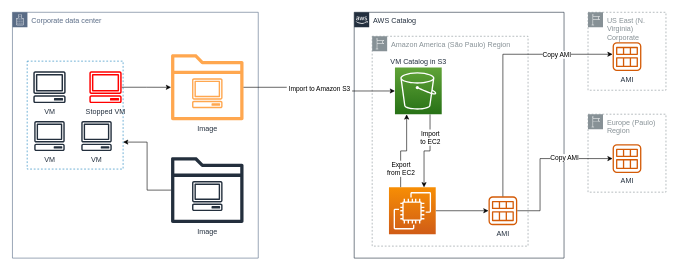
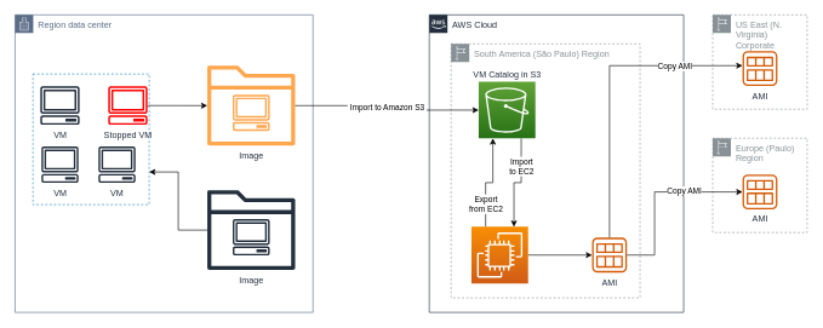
  <mxCell id="0" />
  <mxCell id="1" parent="0" />
  <mxCell id="2" value="Europe (Paulo) Region" style="sketch=0;outlineConnect=0;gradientColor=none;html=1;whiteSpace=wrap;fontSize=12;fontStyle=0;shape=mxgraph.aws4.group;grIcon=mxgraph.aws4.group_region;strokeColor=#879196;fillColor=none;verticalAlign=top;align=left;spacingLeft=30;fontColor=#879196;dashed=1;" vertex="1" parent="1"><mxGeometry x="980" y="190" width="130" height="130" as="geometry" /></mxCell>
  <mxCell id="3" value="US East (N. Virginia) Corporate" style="sketch=0;outlineConnect=0;gradientColor=none;html=1;whiteSpace=wrap;fontSize=12;fontStyle=0;shape=mxgraph.aws4.group;grIcon=mxgraph.aws4.group_region;strokeColor=#879196;fillColor=none;verticalAlign=top;align=left;spacingLeft=30;fontColor=#879196;dashed=1;" vertex="1" parent="1"><mxGeometry x="980" y="20" width="130" height="130" as="geometry" /></mxCell>
- <mxCell id="4" value="Corporate data center" style="points=[[0,0],[0.25,0],[0.5,0],[0.75,0],[1,0],[1,0.25],[1,0.5],[1,0.75],[1,1],[0.75,1],[0.5,1],[0.25,1],[0,1],[0,0.75],[0,0.5],[0,0.25]];outlineConnect=0;gradientColor=none;html=1;whiteSpace=wrap;fontSize=12;fontStyle=0;container=1;pointerEvents=0;collapsible=0;recursiveResize=0;shape=mxgraph.aws4.group;grIcon=mxgraph.aws4.group_corporate_data_center;strokeColor=#5A6C86;fillColor=none;verticalAlign=top;align=left;spacingLeft=30;fontColor=#5A6C86;dashed=0;" vertex="1" parent="1"><mxGeometry x="20" y="20" width="410" height="410" as="geometry" /></mxCell>
+ <mxCell id="4" value="Region data center" style="points=[[0,0],[0.25,0],[0.5,0],[0.75,0],[1,0],[1,0.25],[1,0.5],[1,0.75],[1,1],[0.75,1],[0.5,1],[0.25,1],[0,1],[0,0.75],[0,0.5],[0,0.25]];outlineConnect=0;gradientColor=none;html=1;whiteSpace=wrap;fontSize=12;fontStyle=0;container=1;pointerEvents=0;collapsible=0;recursiveResize=0;shape=mxgraph.aws4.group;grIcon=mxgraph.aws4.group_corporate_data_center;strokeColor=#5A6C86;fillColor=none;verticalAlign=top;align=left;spacingLeft=30;fontColor=#5A6C86;dashed=0;" vertex="1" parent="1"><mxGeometry x="20" y="20" width="410" height="410" as="geometry" /></mxCell>
  <mxCell id="5" value="" style="fillColor=none;strokeColor=#147EBA;dashed=1;verticalAlign=top;fontStyle=0;fontColor=#147EBA;whiteSpace=wrap;html=1;" vertex="1" parent="4"><mxGeometry x="24.57" y="81.5" width="160" height="180" as="geometry" /></mxCell>
  <mxCell id="6" value="VM" style="sketch=0;outlineConnect=0;fontColor=#232F3E;gradientColor=none;fillColor=#232F3D;strokeColor=none;dashed=0;verticalLabelPosition=bottom;verticalAlign=top;align=center;html=1;fontSize=12;fontStyle=0;aspect=fixed;pointerEvents=1;shape=mxgraph.aws4.client;" vertex="1" parent="4"><mxGeometry x="34.57" y="98.5" width="54.39" height="53" as="geometry" /></mxCell>
  <mxCell id="7" value="VM" style="sketch=0;outlineConnect=0;fontColor=#232F3E;gradientColor=none;fillColor=#232F3D;strokeColor=none;dashed=0;verticalLabelPosition=bottom;verticalAlign=top;align=center;html=1;fontSize=12;fontStyle=0;aspect=fixed;pointerEvents=1;shape=mxgraph.aws4.client;" vertex="1" parent="4"><mxGeometry x="36.11" y="181.5" width="51.32" height="50" as="geometry" /></mxCell>
  <mxCell id="8" value="VM" style="sketch=0;outlineConnect=0;fontColor=#232F3E;gradientColor=none;fillColor=#232F3D;strokeColor=none;dashed=0;verticalLabelPosition=bottom;verticalAlign=top;align=center;html=1;fontSize=12;fontStyle=0;aspect=fixed;pointerEvents=1;shape=mxgraph.aws4.client;" vertex="1" parent="4"><mxGeometry x="114.57" y="181.5" width="51.32" height="50" as="geometry" /></mxCell>
  <mxCell id="9" style="edgeStyle=orthogonalEdgeStyle;rounded=0;orthogonalLoop=1;jettySize=auto;html=1;" edge="1" parent="4" source="10" target="14"><mxGeometry relative="1" as="geometry" /></mxCell>
  <mxCell id="10" value="Stopped VM" style="sketch=0;outlineConnect=0;fontColor=#232F3E;gradientColor=none;fillColor=#ff0000;strokeColor=none;dashed=0;verticalLabelPosition=bottom;verticalAlign=top;align=center;html=1;fontSize=12;fontStyle=0;aspect=fixed;pointerEvents=1;shape=mxgraph.aws4.client;" vertex="1" parent="4"><mxGeometry x="128.03" y="98.5" width="54.39" height="53" as="geometry" /></mxCell>
  <mxCell id="11" style="edgeStyle=orthogonalEdgeStyle;rounded=0;orthogonalLoop=1;jettySize=auto;html=1;entryX=1;entryY=0.75;entryDx=0;entryDy=0;" edge="1" parent="4" source="12" target="5"><mxGeometry relative="1" as="geometry" /></mxCell>
  <mxCell id="12" value="Image" style="sketch=0;outlineConnect=0;fontColor=#232F3E;gradientColor=none;fillColor=#232F3D;strokeColor=none;dashed=0;verticalLabelPosition=bottom;verticalAlign=top;align=center;html=1;fontSize=12;fontStyle=0;aspect=fixed;pointerEvents=1;shape=mxgraph.aws4.folder;" vertex="1" parent="4"><mxGeometry x="264.57" y="241.5" width="120.85" height="110" as="geometry" /></mxCell>
  <mxCell id="13" value="" style="sketch=0;outlineConnect=0;fontColor=#232F3E;gradientColor=none;fillColor=#232F3D;strokeColor=none;dashed=0;verticalLabelPosition=bottom;verticalAlign=top;align=center;html=1;fontSize=12;fontStyle=0;aspect=fixed;pointerEvents=1;shape=mxgraph.aws4.client;" vertex="1" parent="4"><mxGeometry x="299.34" y="281.5" width="51.32" height="50" as="geometry" /></mxCell>
  <mxCell id="14" value="Image" style="sketch=0;outlineConnect=0;fontColor=#232F3E;gradientColor=none;fillColor=#FFA74F;strokeColor=none;dashed=0;verticalLabelPosition=bottom;verticalAlign=top;align=center;html=1;fontSize=12;fontStyle=0;aspect=fixed;pointerEvents=1;shape=mxgraph.aws4.folder;" vertex="1" parent="4"><mxGeometry x="264.57" y="70" width="120.85" height="110" as="geometry" /></mxCell>
  <mxCell id="15" value="" style="sketch=0;outlineConnect=0;fontColor=#232F3E;gradientColor=none;fillColor=#FFA74F;strokeColor=none;dashed=0;verticalLabelPosition=bottom;verticalAlign=top;align=center;html=1;fontSize=12;fontStyle=0;aspect=fixed;pointerEvents=1;shape=mxgraph.aws4.client;" vertex="1" parent="4"><mxGeometry x="299.34" y="110" width="51.32" height="50" as="geometry" /></mxCell>
- <mxCell id="16" value="AWS Catalog" style="points=[[0,0],[0.25,0],[0.5,0],[0.75,0],[1,0],[1,0.25],[1,0.5],[1,0.75],[1,1],[0.75,1],[0.5,1],[0.25,1],[0,1],[0,0.75],[0,0.5],[0,0.25]];outlineConnect=0;gradientColor=none;html=1;whiteSpace=wrap;fontSize=12;fontStyle=0;container=1;pointerEvents=0;collapsible=0;recursiveResize=0;shape=mxgraph.aws4.group;grIcon=mxgraph.aws4.group_aws_cloud_alt;strokeColor=#232F3E;fillColor=none;verticalAlign=top;align=left;spacingLeft=30;fontColor=#232F3E;dashed=0;" vertex="1" parent="1"><mxGeometry x="590" y="20" width="350" height="410" as="geometry" /></mxCell>
- <mxCell id="17" value="Amazon America (São Paulo) Region" style="sketch=0;outlineConnect=0;gradientColor=none;html=1;whiteSpace=wrap;fontSize=12;fontStyle=0;shape=mxgraph.aws4.group;grIcon=mxgraph.aws4.group_region;strokeColor=#879196;fillColor=none;verticalAlign=top;align=left;spacingLeft=30;fontColor=#879196;dashed=1;" vertex="1" parent="16"><mxGeometry x="30" y="40" width="260" height="350" as="geometry" /></mxCell>
+ <mxCell id="16" value="AWS Cloud" style="points=[[0,0],[0.25,0],[0.5,0],[0.75,0],[1,0],[1,0.25],[1,0.5],[1,0.75],[1,1],[0.75,1],[0.5,1],[0.25,1],[0,1],[0,0.75],[0,0.5],[0,0.25]];outlineConnect=0;gradientColor=none;html=1;whiteSpace=wrap;fontSize=12;fontStyle=0;container=1;pointerEvents=0;collapsible=0;recursiveResize=0;shape=mxgraph.aws4.group;grIcon=mxgraph.aws4.group_aws_cloud_alt;strokeColor=#232F3E;fillColor=none;verticalAlign=top;align=left;spacingLeft=30;fontColor=#232F3E;dashed=0;" vertex="1" parent="1"><mxGeometry x="590" y="20" width="350" height="410" as="geometry" /></mxCell>
+ <mxCell id="17" value="South America (São Paulo) Region" style="sketch=0;outlineConnect=0;gradientColor=none;html=1;whiteSpace=wrap;fontSize=12;fontStyle=0;shape=mxgraph.aws4.group;grIcon=mxgraph.aws4.group_region;strokeColor=#879196;fillColor=none;verticalAlign=top;align=left;spacingLeft=30;fontColor=#879196;dashed=1;" vertex="1" parent="16"><mxGeometry x="30" y="40" width="260" height="350" as="geometry" /></mxCell>
  <mxCell id="18" value="Import&lt;br&gt;to EC2" style="edgeStyle=orthogonalEdgeStyle;rounded=0;orthogonalLoop=1;jettySize=auto;html=1;exitX=0.75;exitY=1;exitDx=0;exitDy=0;exitPerimeter=0;entryX=0.75;entryY=0;entryDx=0;entryDy=0;entryPerimeter=0;" edge="1" parent="16" source="19" target="22"><mxGeometry x="-0.412" relative="1" as="geometry"><mxPoint as="offset" /></mxGeometry></mxCell>
  <mxCell id="19" value="VM Catalog in S3" style="sketch=0;points=[[0,0,0],[0.25,0,0],[0.5,0,0],[0.75,0,0],[1,0,0],[0,1,0],[0.25,1,0],[0.5,1,0],[0.75,1,0],[1,1,0],[0,0.25,0],[0,0.5,0],[0,0.75,0],[1,0.25,0],[1,0.5,0],[1,0.75,0]];outlineConnect=0;fontColor=#232F3E;gradientColor=#60A337;gradientDirection=north;fillColor=#277116;strokeColor=#ffffff;dashed=0;verticalLabelPosition=top;verticalAlign=bottom;align=center;html=1;fontSize=12;fontStyle=0;aspect=fixed;shape=mxgraph.aws4.resourceIcon;resIcon=mxgraph.aws4.s3;labelPosition=center;" vertex="1" parent="16"><mxGeometry x="68" y="92.25" width="78" height="78" as="geometry" /></mxCell>
  <mxCell id="20" value="Export&lt;br&gt;from EC2" style="edgeStyle=orthogonalEdgeStyle;rounded=0;orthogonalLoop=1;jettySize=auto;html=1;exitX=0.25;exitY=0;exitDx=0;exitDy=0;exitPerimeter=0;entryX=0.25;entryY=1;entryDx=0;entryDy=0;entryPerimeter=0;" edge="1" parent="16" source="22" target="19"><mxGeometry x="-0.529" relative="1" as="geometry"><mxPoint as="offset" /></mxGeometry></mxCell>
  <mxCell id="21" style="edgeStyle=orthogonalEdgeStyle;rounded=0;orthogonalLoop=1;jettySize=auto;html=1;" edge="1" parent="16" source="22" target="23"><mxGeometry relative="1" as="geometry" /></mxCell>
  <mxCell id="22" value="" style="sketch=0;points=[[0,0,0],[0.25,0,0],[0.5,0,0],[0.75,0,0],[1,0,0],[0,1,0],[0.25,1,0],[0.5,1,0],[0.75,1,0],[1,1,0],[0,0.25,0],[0,0.5,0],[0,0.75,0],[1,0.25,0],[1,0.5,0],[1,0.75,0]];outlineConnect=0;fontColor=#232F3E;gradientColor=#F78E04;gradientDirection=north;fillColor=#D05C17;strokeColor=#ffffff;dashed=0;verticalLabelPosition=bottom;verticalAlign=top;align=center;html=1;fontSize=12;fontStyle=0;aspect=fixed;shape=mxgraph.aws4.resourceIcon;resIcon=mxgraph.aws4.ec2;" vertex="1" parent="16"><mxGeometry x="58" y="292" width="78" height="78" as="geometry" /></mxCell>
  <mxCell id="23" value="AMI" style="sketch=0;outlineConnect=0;fontColor=#232F3E;gradientColor=none;fillColor=#D45B07;strokeColor=none;dashed=0;verticalLabelPosition=bottom;verticalAlign=top;align=center;html=1;fontSize=12;fontStyle=0;aspect=fixed;pointerEvents=1;shape=mxgraph.aws4.ami;" vertex="1" parent="16"><mxGeometry x="224" y="307" width="48" height="48" as="geometry" /></mxCell>
  <mxCell id="24" value="&amp;nbsp;Import to Amazon S3&amp;nbsp;" style="edgeStyle=orthogonalEdgeStyle;rounded=0;orthogonalLoop=1;jettySize=auto;html=1;entryX=0;entryY=0.5;entryDx=0;entryDy=0;entryPerimeter=0;" edge="1" parent="1" source="14" target="19"><mxGeometry relative="1" as="geometry" /></mxCell>
  <mxCell id="25" value="AMI" style="sketch=0;outlineConnect=0;fontColor=#232F3E;gradientColor=none;fillColor=#D45B07;strokeColor=none;dashed=0;verticalLabelPosition=bottom;verticalAlign=top;align=center;html=1;fontSize=12;fontStyle=0;aspect=fixed;pointerEvents=1;shape=mxgraph.aws4.ami;" vertex="1" parent="1"><mxGeometry x="1021" y="70" width="48" height="48" as="geometry" /></mxCell>
  <mxCell id="26" value="AMI" style="sketch=0;outlineConnect=0;fontColor=#232F3E;gradientColor=none;fillColor=#D45B07;strokeColor=none;dashed=0;verticalLabelPosition=bottom;verticalAlign=top;align=center;html=1;fontSize=12;fontStyle=0;aspect=fixed;pointerEvents=1;shape=mxgraph.aws4.ami;" vertex="1" parent="1"><mxGeometry x="1021" y="240" width="48" height="48" as="geometry" /></mxCell>
  <mxCell id="27" style="edgeStyle=orthogonalEdgeStyle;rounded=0;orthogonalLoop=1;jettySize=auto;html=1;" edge="1" parent="1" source="23" target="26"><mxGeometry relative="1" as="geometry"><Array as="points"><mxPoint x="900" y="351" /><mxPoint x="900" y="264" /></Array></mxGeometry></mxCell>
  <mxCell id="28" value="Copy AMI" style="edgeLabel;html=1;align=center;verticalAlign=middle;resizable=0;points=[];" vertex="1" connectable="0" parent="27"><mxGeometry x="0.431" y="1" relative="1" as="geometry"><mxPoint x="-11" y="-1" as="offset" /></mxGeometry></mxCell>
  <mxCell id="29" style="edgeStyle=orthogonalEdgeStyle;rounded=0;orthogonalLoop=1;jettySize=auto;html=1;" edge="1" parent="1" source="23" target="25"><mxGeometry relative="1" as="geometry"><Array as="points"><mxPoint x="838" y="90" /></Array></mxGeometry></mxCell>
  <mxCell id="30" value="Copy AMI" style="edgeLabel;html=1;align=center;verticalAlign=middle;resizable=0;points=[];" vertex="1" connectable="0" parent="29"><mxGeometry x="0.552" relative="1" as="geometry"><mxPoint as="offset" /></mxGeometry></mxCell>
